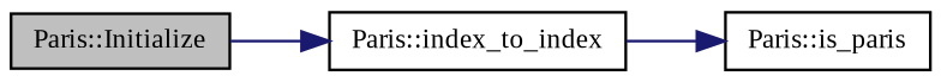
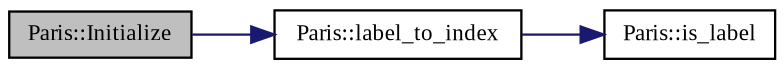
  digraph {
    fontname="Liberation Serif"
    rankdir=LR
    node [color=black fillcolor=white fontname="Liberation Serif" fontsize=10 shape=record style=filled]
    edge [color=midnightblue fontname="Liberation Serif" fontsize=10 labelfontname=Helvetica labelfontsize=10 style=solid]
    n1 [fillcolor=grey75 fontcolor=black height=0.2 label="Paris::Initialize" width=0.4]
-   n2 [height=0.2 label="Paris::index_to_index" width=0.4]
-   n3 [height=0.2 label="Paris::is_paris" width=0.4]
+   n2 [height=0.2 label="Paris::label_to_index" width=0.4]
+   n3 [height=0.2 label="Paris::is_label" width=0.4]
    n1 -> n2
    n2 -> n3
  }
